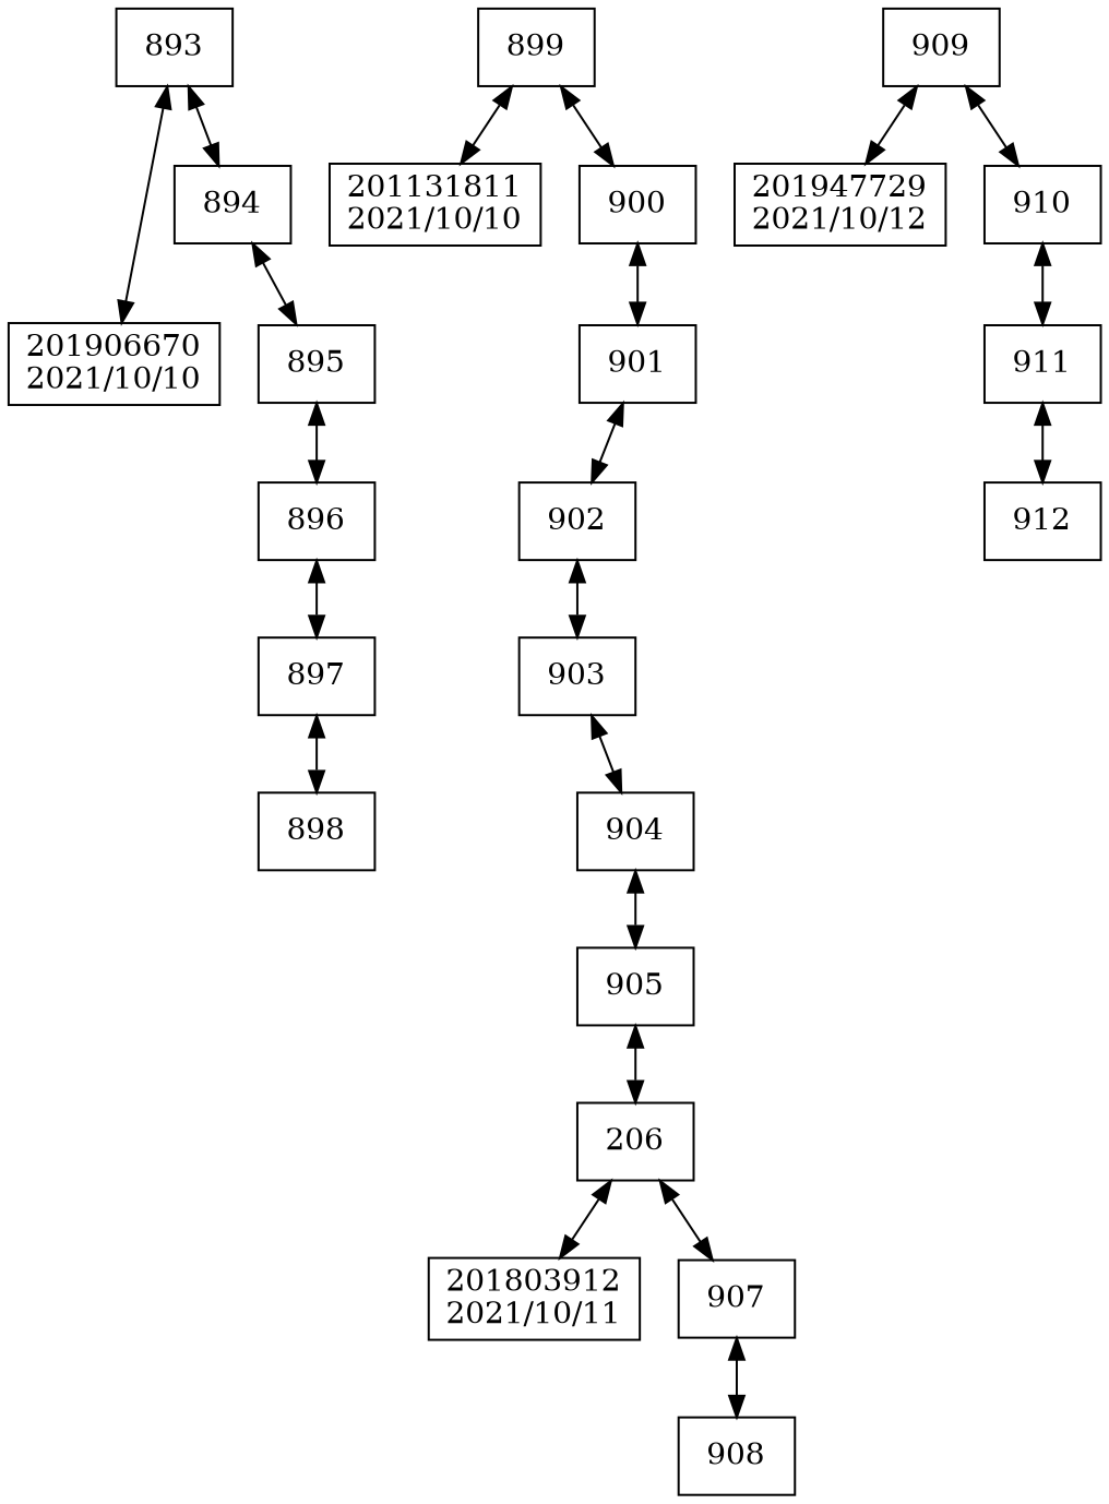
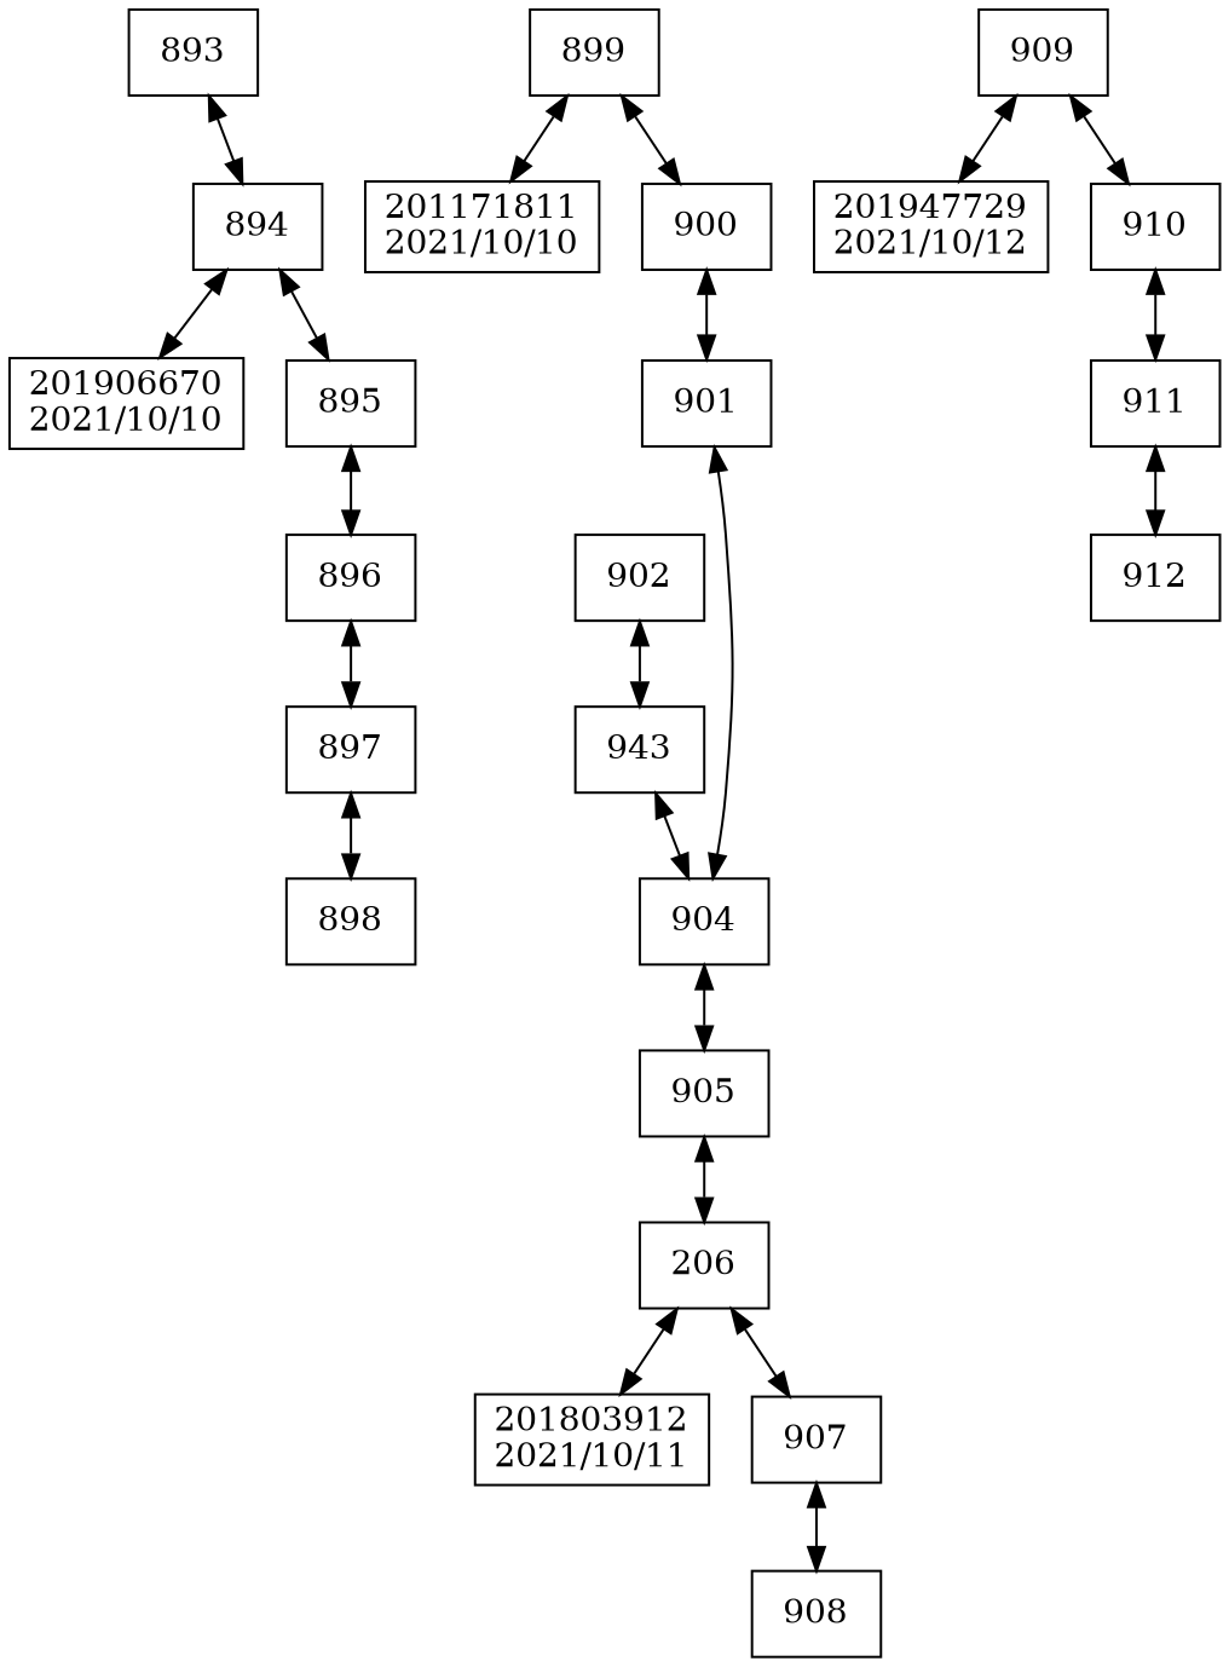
  digraph {
    compound=true
    rankdir=TB
    node [shape=box]
    edge [dir=both]
    n1 [label=893]
    n2 [label=894]
    n3 [label="201906670\n2021/10/10"]
    n4 [label=895]
    n5 [label=896]
    n6 [label=897]
    n7 [label=898]
    n8 [label=899]
-   n9 [label="201131811\n2021/10/10"]
+   n9 [label="201171811\n2021/10/10"]
    n10 [label=900]
    n11 [label=901]
    n12 [label=902]
-   n13 [label=903]
+   n13 [label=943]
    n14 [label=904]
    n15 [label=905]
    n16 [label=206]
    n17 [label="201803912\n2021/10/11"]
    n18 [label=907]
    n19 [label=908]
    n20 [label=909]
    n21 [label="201947729\n2021/10/12"]
    n22 [label=910]
    n23 [label=911]
    n24 [label=912]
    n1 -> n2
-   n1 -> n3
+   n2 -> n3
    n2 -> n4
    n4 -> n5
    n5 -> n6
    n6 -> n7
    n8 -> n9
    n8 -> n10
    n10 -> n11
-   n11 -> n12
+   n11 -> n14
    n12 -> n13
    n13 -> n14
    n14 -> n15
    n15 -> n16
    n16 -> n17
    n16 -> n18
    n18 -> n19
    n20 -> n21
    n20 -> n22
    n22 -> n23
    n23 -> n24
  }
